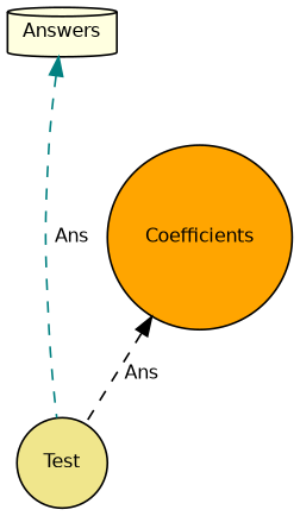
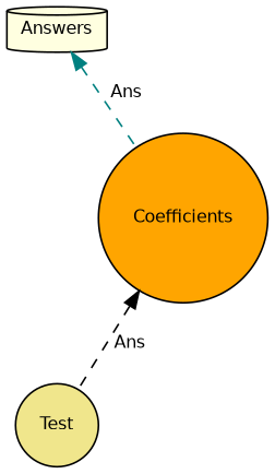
  digraph {
    node [color=black fontname=Helvetica fontsize=10 shape=circle style=filled]
    edge [dir=back fontname=Helvetica fontsize=10 labelfontname=Helvetica labelfontsize=10 style=dashed]
    n1 [fillcolor=khaki fontcolor=black height=0.2 label=Test width=0.4]
    n2 [fillcolor=lightyellow height=0.2 label=Answers shape=cylinder width=0.4]
    n3 [fillcolor=orange height=0.2 label=Coefficients width=0.4]
-   n2 -> n1 [color=teal label=" Ans"]
+   n2 -> n3 [color=teal label=" Ans"]
    n3 -> n1 [color=black label=" Ans"]
  }
